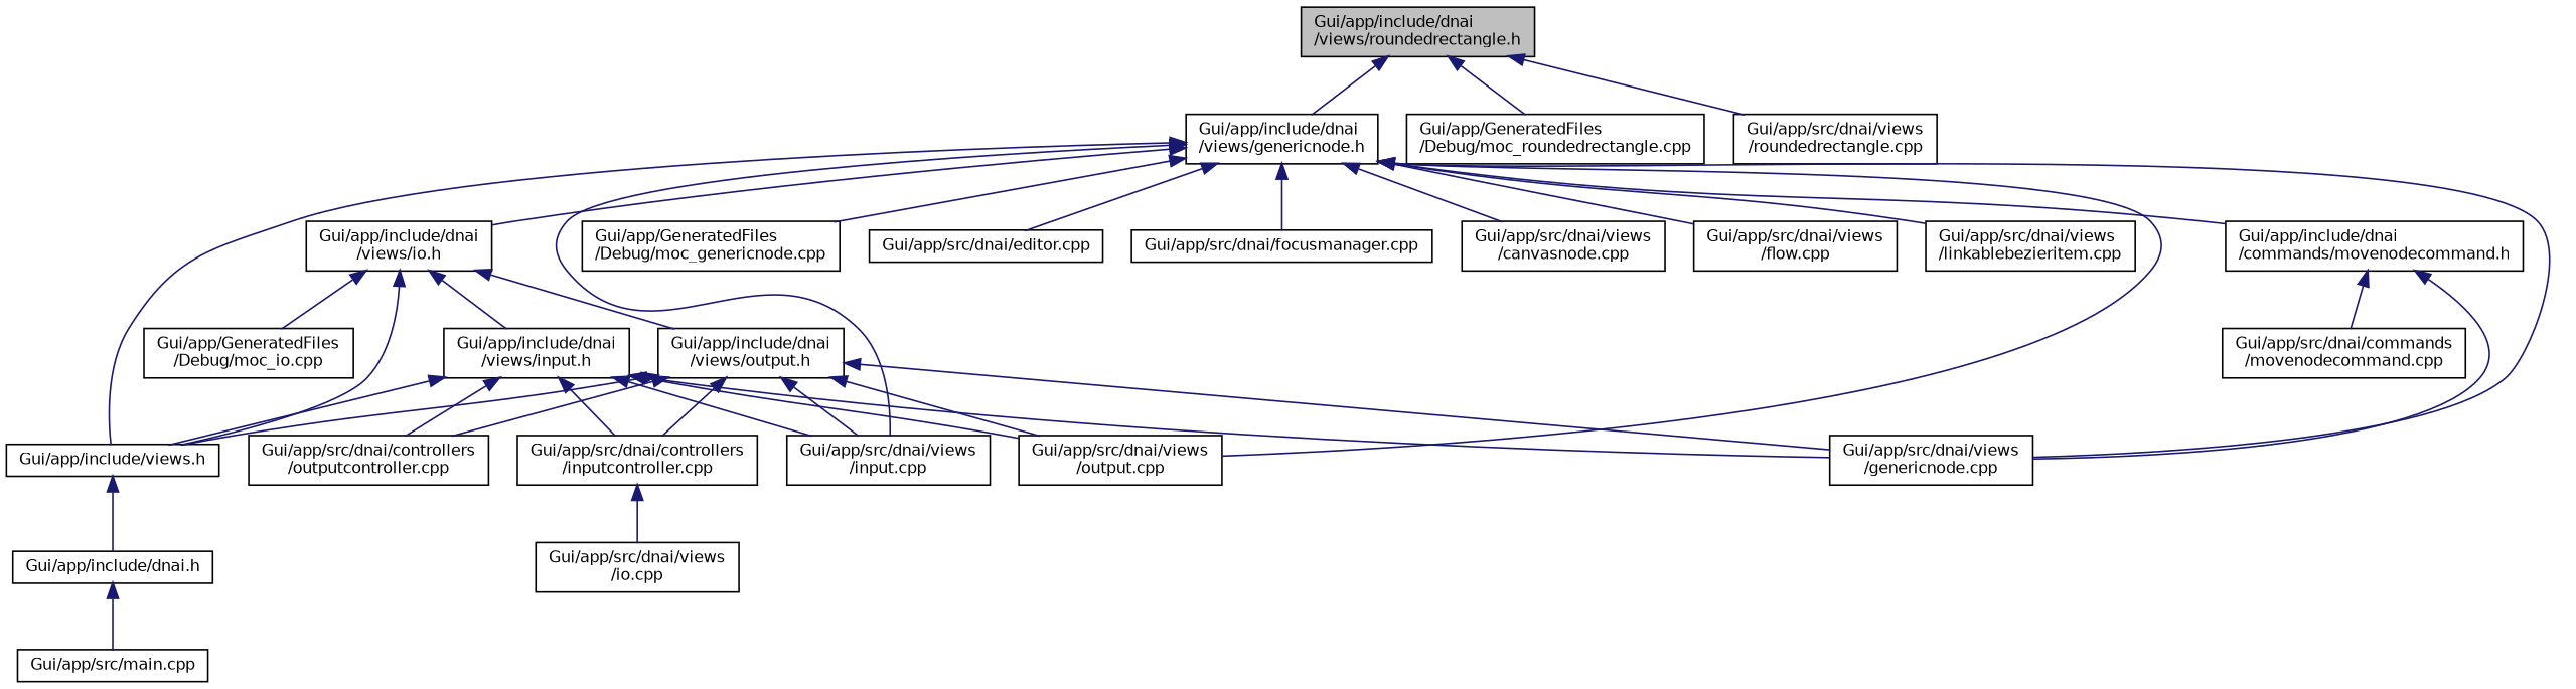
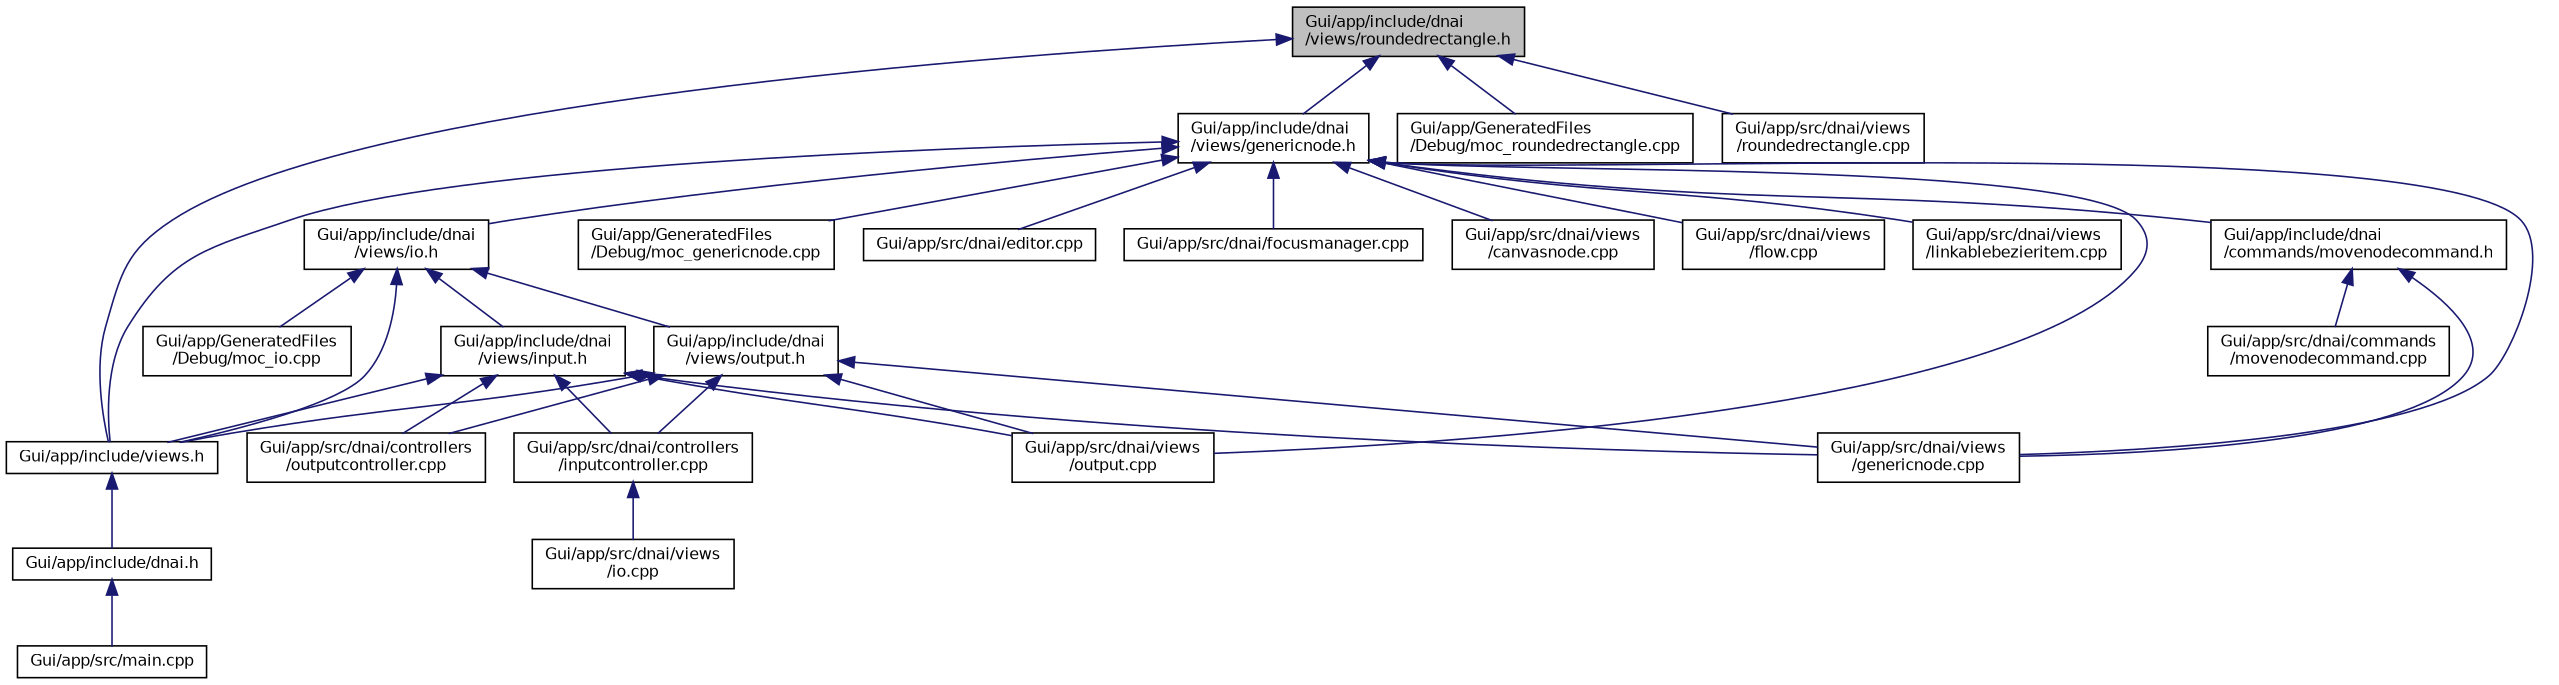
  digraph {
    node [color=black fillcolor=white fontname=Helvetica fontsize=10 shape=record style=filled]
    edge [color=midnightblue dir=back fontname=Helvetica fontsize=10 labelfontname=Helvetica labelfontsize=10 style=solid]
    n1 [fillcolor=grey75 fontcolor=black height=0.2 label="Gui/app/include/dnai\l/views/roundedrectangle.h" width=0.4]
    n2 [height=0.2 label="Gui/app/include/dnai\l/views/genericnode.h" width=0.4]
    n3 [height=0.2 label="Gui/app/include/views.h" width=0.4]
    n4 [height=0.2 label="Gui/app/GeneratedFiles\l/Debug/moc_roundedrectangle.cpp" width=0.4]
    n5 [height=0.2 label="Gui/app/src/dnai/views\l/roundedrectangle.cpp" width=0.4]
    n6 [height=0.2 label="Gui/app/GeneratedFiles\l/Debug/moc_genericnode.cpp" width=0.4]
    n7 [height=0.2 label="Gui/app/include/dnai\l/views/io.h" width=0.4]
    n8 [height=0.2 label="Gui/app/src/dnai/views\l/genericnode.cpp" width=0.4]
-   n9 [height=0.2 label="Gui/app/src/dnai/views\l/input.cpp" width=0.4]
    n10 [height=0.2 label="Gui/app/src/dnai/views\l/output.cpp" width=0.4]
    n11 [height=0.2 label="Gui/app/include/dnai\l/commands/movenodecommand.h" width=0.4]
    n12 [height=0.2 label="Gui/app/src/dnai/editor.cpp" width=0.4]
    n13 [height=0.2 label="Gui/app/src/dnai/focusmanager.cpp" width=0.4]
    n14 [height=0.2 label="Gui/app/src/dnai/views\l/canvasnode.cpp" width=0.4]
    n15 [height=0.2 label="Gui/app/src/dnai/views\l/flow.cpp" width=0.4]
    n16 [height=0.2 label="Gui/app/src/dnai/views\l/linkablebezieritem.cpp" width=0.4]
    n17 [height=0.2 label="Gui/app/include/dnai.h" width=0.4]
    n18 [height=0.2 label="Gui/app/GeneratedFiles\l/Debug/moc_io.cpp" width=0.4]
    n19 [height=0.2 label="Gui/app/include/dnai\l/views/input.h" width=0.4]
    n20 [height=0.2 label="Gui/app/include/dnai\l/views/output.h" width=0.4]
    n21 [height=0.2 label="Gui/app/src/dnai/commands\l/movenodecommand.cpp" width=0.4]
    n22 [height=0.2 label="Gui/app/src/dnai/controllers\l/inputcontroller.cpp" width=0.4]
    n23 [height=0.2 label="Gui/app/src/dnai/controllers\l/outputcontroller.cpp" width=0.4]
    n24 [height=0.2 label="Gui/app/src/dnai/views\l/io.cpp" width=0.4]
    n25 [height=0.2 label="Gui/app/src/main.cpp" width=0.4]
    n1 -> n2
+   n1 -> n3
    n1 -> n4
    n1 -> n5
    n2 -> n3
    n2 -> n6
    n2 -> n7
    n2 -> n8
-   n2 -> n9
    n2 -> n10
    n2 -> n11
    n2 -> n12
    n2 -> n13
    n2 -> n14
    n2 -> n15
    n2 -> n16
    n3 -> n17
    n7 -> n3
    n7 -> n18
    n7 -> n19
    n7 -> n20
    n11 -> n8
    n11 -> n21
    n17 -> n25
    n19 -> n3
    n19 -> n8
-   n19 -> n9
    n19 -> n10
    n19 -> n22
    n19 -> n23
    n20 -> n3
    n20 -> n8
-   n20 -> n9
    n20 -> n10
    n20 -> n22
    n20 -> n23
    n22 -> n24
  }
